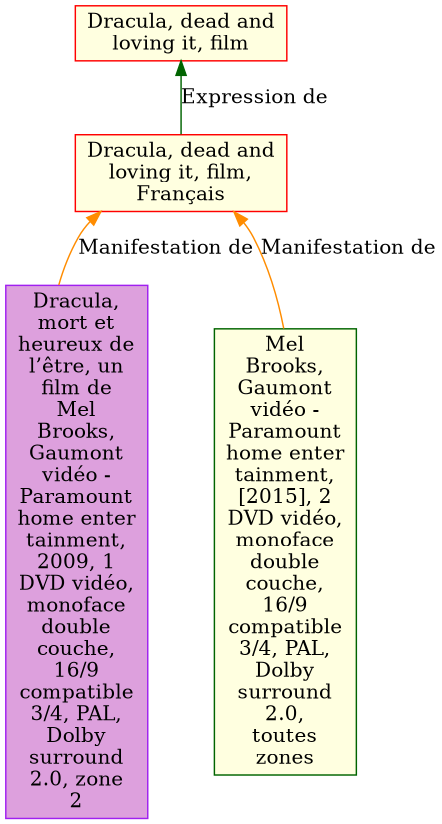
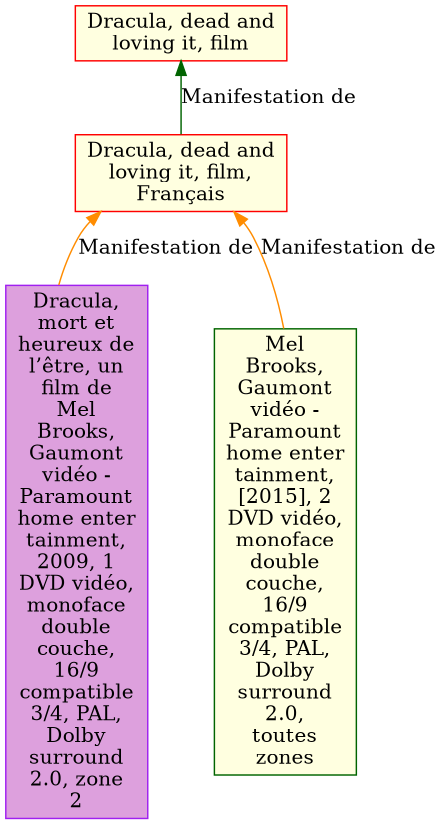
  digraph {
    rankdir=BT
    fontname="DejaVu Serif"
    node [align=left color=red shape=rect style=filled fillcolor=lightyellow fontname="DejaVu Serif"]
    edge [color=darkorange fontname="DejaVu Serif"]
    n1 [label="Dracula, dead and\nloving it, film,\nFrançais"]
    n2 [label="Dracula, dead and\nloving it, film"]
    n3 [label="Dracula,\nmort et\nheureux de\nl’être, un\nfilm de\nMel\nBrooks,\nGaumont\nvidéo -\nParamount\nhome enter\ntainment,\n2009, 1\nDVD vidéo,\nmonoface\ndouble\ncouche,\n16/9\ncompatible\n3/4, PAL,\nDolby\nsurround\n2.0, zone\n2" fillcolor=plum color=purple]
    n4 [label="Mel\nBrooks,\nGaumont\nvidéo -\nParamount\nhome enter\ntainment,\n[2015], 2\nDVD vidéo,\nmonoface\ndouble\ncouche,\n16/9\ncompatible\n3/4, PAL,\nDolby\nsurround\n2.0,\ntoutes\nzones" color=darkgreen]
-   n1 -> n2 [label="Expression de" color=darkgreen]
+   n1 -> n2 [label="Manifestation de" color=darkgreen]
    n3 -> n1 [label="Manifestation de"]
    n4 -> n1 [label="Manifestation de"]
  }
